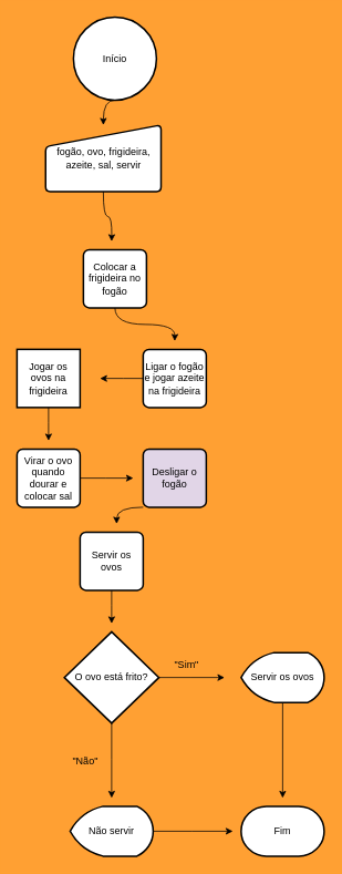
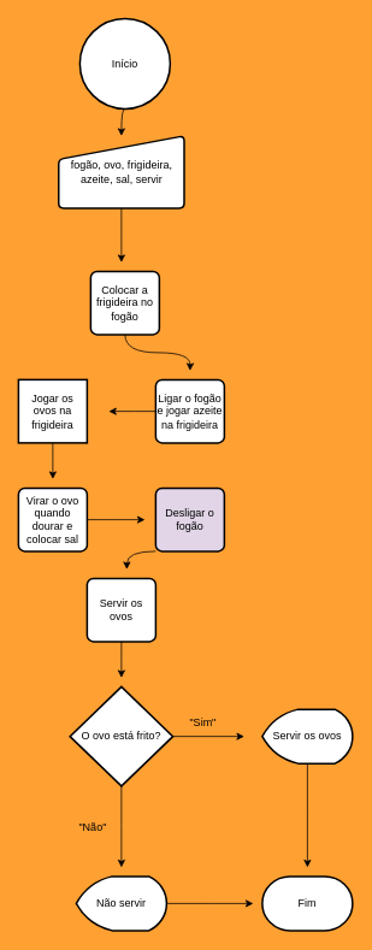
  <mxCell id="0" />
  <mxCell id="1" parent="0" />
  <mxCell id="2" style="edgeStyle=orthogonalEdgeStyle;rounded=0;orthogonalLoop=1;jettySize=auto;html=1;exitX=0.5;exitY=1;exitDx=0;exitDy=0;exitPerimeter=0;entryX=0.5;entryY=0;entryDx=0;entryDy=0;curved=1;" edge="1" parent="1" source="3" target="5"><mxGeometry relative="1" as="geometry" /></mxCell>
  <mxCell id="3" value="Início" style="strokeWidth=2;html=1;shape=mxgraph.flowchart.start_2;whiteSpace=wrap;" vertex="1" parent="1"><mxGeometry x="88" y="20" width="100" height="100" as="geometry" /></mxCell>
  <mxCell id="4" style="edgeStyle=orthogonalEdgeStyle;rounded=0;orthogonalLoop=1;jettySize=auto;html=1;exitX=0.5;exitY=1;exitDx=0;exitDy=0;curved=1;" edge="1" parent="1" source="5"><mxGeometry relative="1" as="geometry"><mxPoint x="134" y="290" as="targetPoint" /></mxGeometry></mxCell>
- <mxCell id="5" value="fogão, ovo, frigideira, azeite, sal, servir" style="html=1;strokeWidth=2;shape=manualInput;whiteSpace=wrap;rounded=1;size=26;arcSize=11;" vertex="1" parent="1"><mxGeometry x="54.5" y="150" width="139" height="80" as="geometry" /></mxCell>
+ <mxCell id="5" value="fogão, ovo, frigideira, azeite, sal, servir" style="html=1;strokeWidth=2;shape=manualInput;whiteSpace=wrap;rounded=1;size=26;arcSize=11;" vertex="1" parent="1"><mxGeometry x="64.5" y="150" width="139" height="80" as="geometry" /></mxCell>
  <mxCell id="6" style="edgeStyle=orthogonalEdgeStyle;rounded=0;orthogonalLoop=1;jettySize=auto;html=1;exitX=0.5;exitY=1;exitDx=0;exitDy=0;curved=1;" edge="1" parent="1" source="7"><mxGeometry relative="1" as="geometry"><mxPoint x="210" y="410" as="targetPoint" /></mxGeometry></mxCell>
  <mxCell id="7" value="Colocar a frigideira no fogão" style="rounded=1;whiteSpace=wrap;html=1;absoluteArcSize=1;arcSize=14;strokeWidth=2;" vertex="1" parent="1"><mxGeometry x="100" y="300" width="76" height="70" as="geometry" /></mxCell>
  <mxCell id="8" style="edgeStyle=orthogonalEdgeStyle;rounded=0;orthogonalLoop=1;jettySize=auto;html=1;exitX=0;exitY=0.5;exitDx=0;exitDy=0;curved=1;" edge="1" parent="1" source="9"><mxGeometry relative="1" as="geometry"><mxPoint x="120" y="455" as="targetPoint" /></mxGeometry></mxCell>
  <mxCell id="9" value="Ligar o fogão e jogar azeite na frigideira" style="rounded=1;whiteSpace=wrap;html=1;absoluteArcSize=1;arcSize=14;strokeWidth=2;" vertex="1" parent="1"><mxGeometry x="172" y="420" width="76" height="70" as="geometry" /></mxCell>
  <mxCell id="10" style="edgeStyle=orthogonalEdgeStyle;rounded=0;orthogonalLoop=1;jettySize=auto;html=1;exitX=1;exitY=0.5;exitDx=0;exitDy=0;curved=1;" edge="1" parent="1" source="11"><mxGeometry relative="1" as="geometry"><mxPoint x="160" y="575" as="targetPoint" /></mxGeometry></mxCell>
  <mxCell id="11" value="Virar o ovo quando dourar e colocar sal" style="rounded=1;whiteSpace=wrap;html=1;absoluteArcSize=1;arcSize=14;strokeWidth=2;" vertex="1" parent="1"><mxGeometry x="20" y="540" width="76" height="70" as="geometry" /></mxCell>
  <mxCell id="12" style="edgeStyle=orthogonalEdgeStyle;rounded=0;orthogonalLoop=1;jettySize=auto;html=1;exitX=0.5;exitY=1;exitDx=0;exitDy=0;curved=1;" edge="1" parent="1" source="13"><mxGeometry relative="1" as="geometry"><mxPoint x="58" y="530" as="targetPoint" /></mxGeometry></mxCell>
  <mxCell id="13" value="Jogar os ovos na frigideira" style="whiteSpace=wrap;html=1;absoluteArcSize=1;arcSize=14;strokeWidth=2;rounded=0;" vertex="1" parent="1"><mxGeometry x="20" y="420" width="76" height="70" as="geometry" /></mxCell>
  <mxCell id="14" style="edgeStyle=orthogonalEdgeStyle;rounded=0;orthogonalLoop=1;jettySize=auto;html=1;exitX=0;exitY=1;exitDx=0;exitDy=0;curved=1;" edge="1" parent="1" source="15"><mxGeometry relative="1" as="geometry"><mxPoint x="140" y="630" as="targetPoint" /></mxGeometry></mxCell>
  <mxCell id="15" value="Desligar o fogão" style="rounded=1;whiteSpace=wrap;html=1;absoluteArcSize=1;arcSize=14;strokeWidth=2;fillColor=#e1d5e7;" vertex="1" parent="1"><mxGeometry x="172" y="540" width="76" height="70" as="geometry" /></mxCell>
  <mxCell id="16" style="edgeStyle=orthogonalEdgeStyle;rounded=0;orthogonalLoop=1;jettySize=auto;html=1;exitX=0.5;exitY=1;exitDx=0;exitDy=0;curved=1;" edge="1" parent="1" source="17"><mxGeometry relative="1" as="geometry"><mxPoint x="134" y="750" as="targetPoint" /></mxGeometry></mxCell>
  <mxCell id="17" value="Servir os ovos" style="rounded=1;whiteSpace=wrap;html=1;absoluteArcSize=1;arcSize=14;strokeWidth=2;" vertex="1" parent="1"><mxGeometry x="96" y="640" width="76" height="70" as="geometry" /></mxCell>
  <mxCell id="18" style="edgeStyle=orthogonalEdgeStyle;rounded=0;orthogonalLoop=1;jettySize=auto;html=1;exitX=1;exitY=0.5;exitDx=0;exitDy=0;exitPerimeter=0;curved=1;" edge="1" parent="1" source="20"><mxGeometry relative="1" as="geometry"><mxPoint x="270" y="815" as="targetPoint" /></mxGeometry></mxCell>
  <mxCell id="19" style="edgeStyle=orthogonalEdgeStyle;rounded=0;orthogonalLoop=1;jettySize=auto;html=1;exitX=0.5;exitY=1;exitDx=0;exitDy=0;exitPerimeter=0;curved=1;" edge="1" parent="1" source="20"><mxGeometry relative="1" as="geometry"><mxPoint x="134" y="960" as="targetPoint" /></mxGeometry></mxCell>
  <mxCell id="20" value="O ovo está frito?" style="strokeWidth=2;html=1;shape=mxgraph.flowchart.decision;whiteSpace=wrap;" vertex="1" parent="1"><mxGeometry x="77" y="760" width="114" height="110" as="geometry" /></mxCell>
  <mxCell id="21" style="edgeStyle=orthogonalEdgeStyle;rounded=0;orthogonalLoop=1;jettySize=auto;html=1;exitX=0.5;exitY=1;exitDx=0;exitDy=0;exitPerimeter=0;curved=1;" edge="1" parent="1" source="22"><mxGeometry relative="1" as="geometry"><mxPoint x="340" y="960" as="targetPoint" /></mxGeometry></mxCell>
  <mxCell id="22" value="Servir os ovos" style="strokeWidth=2;html=1;shape=mxgraph.flowchart.display;whiteSpace=wrap;" vertex="1" parent="1"><mxGeometry x="290" y="785" width="100" height="60" as="geometry" /></mxCell>
  <mxCell id="23" style="edgeStyle=orthogonalEdgeStyle;rounded=0;orthogonalLoop=1;jettySize=auto;html=1;exitX=1;exitY=0.5;exitDx=0;exitDy=0;exitPerimeter=0;curved=1;" edge="1" parent="1" source="24"><mxGeometry relative="1" as="geometry"><mxPoint x="280" y="1000" as="targetPoint" /></mxGeometry></mxCell>
  <mxCell id="24" value="Não servir" style="strokeWidth=2;html=1;shape=mxgraph.flowchart.display;whiteSpace=wrap;" vertex="1" parent="1"><mxGeometry x="84" y="970" width="100" height="60" as="geometry" /></mxCell>
  <mxCell id="25" value="&quot;Sim&quot;" style="text;html=1;align=center;verticalAlign=middle;resizable=0;points=[];autosize=1;strokeColor=none;" vertex="1" parent="1"><mxGeometry x="199" y="790" width="50" height="20" as="geometry" /></mxCell>
  <mxCell id="26" value="&quot;Não&quot;" style="text;html=1;align=center;verticalAlign=middle;resizable=0;points=[];autosize=1;strokeColor=none;" vertex="1" parent="1"><mxGeometry x="77" y="906" width="50" height="20" as="geometry" /></mxCell>
  <mxCell id="27" value="Fim" style="strokeWidth=2;html=1;shape=mxgraph.flowchart.terminator;whiteSpace=wrap;" vertex="1" parent="1"><mxGeometry x="290" y="970" width="100" height="60" as="geometry" /></mxCell>
